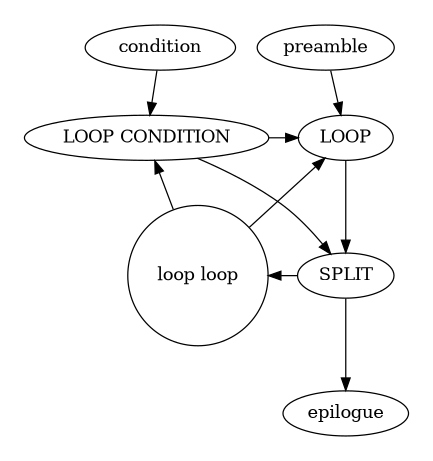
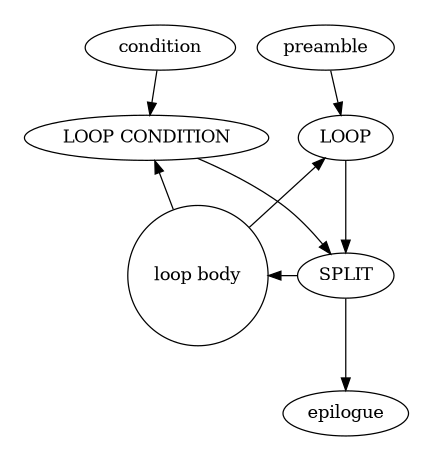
  digraph {
    n1 [label="LOOP CONDITION"]
-   n2 [label="loop loop" shape=circle]
+   n2 [label="loop body" shape=circle]
    n3 [label=LOOP]
    n4 [label=SPLIT]
    n5 [label=preamble shape=ellipse]
    n6 [label=" condition " shape=ellipse]
    n7 [label=epilogue shape=ellipse]
    subgraph cluster_1 {
      style=invis
      n1
      n2
    }
    subgraph cluster_2 {
      style=invis
      n3
      n4
    }
    subgraph cluster_3 {
      style=invis
      n5
      n6
    }
    subgraph cluster_4 {
      style=invis
      n7
    }
    n1 -> n2 [dir=back]
-   n1 -> n3
    n1 -> n4
    n3 -> n2 [dir=back]
    n3 -> n4
    n4 -> n2
    n4 -> n7
    n5 -> n3
    n6 -> n1
  }
